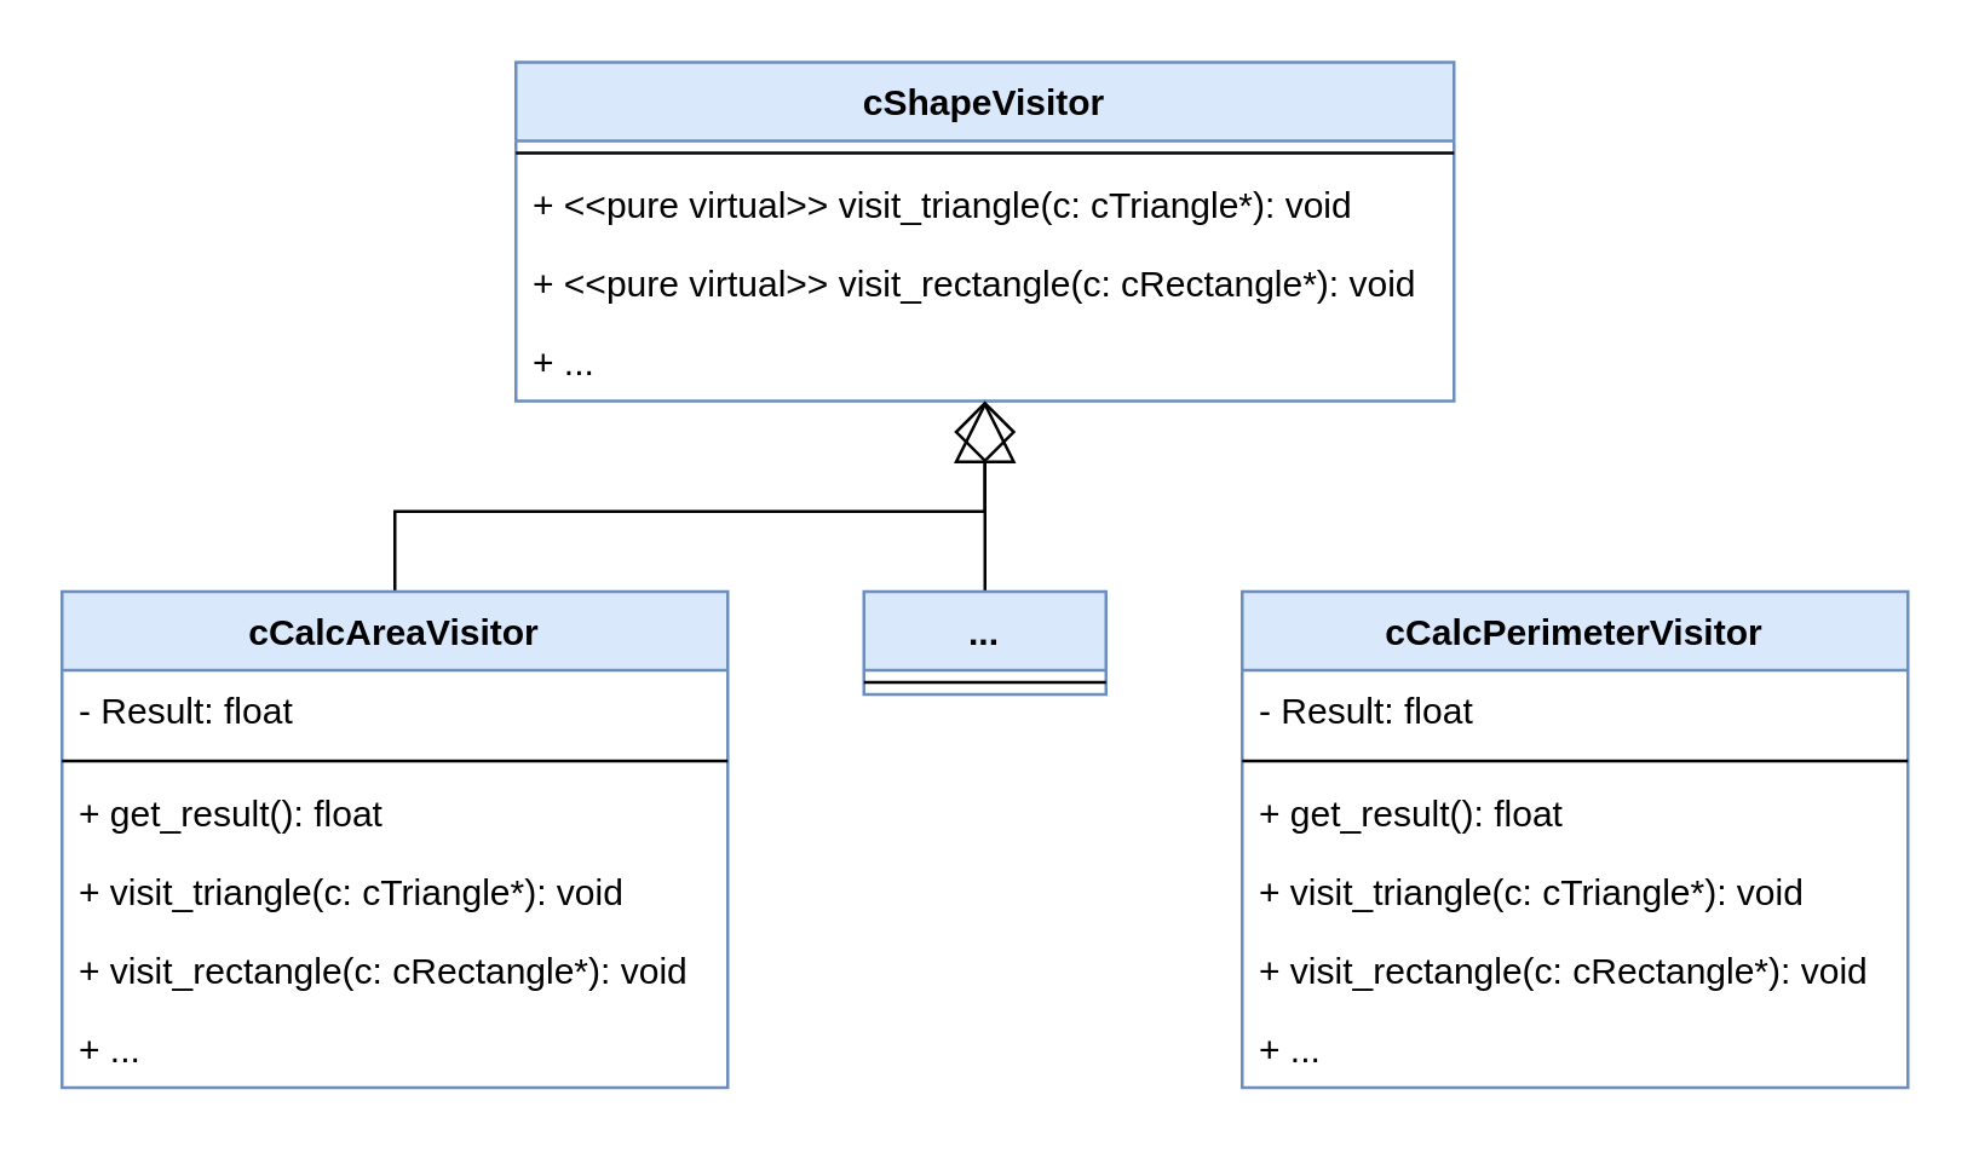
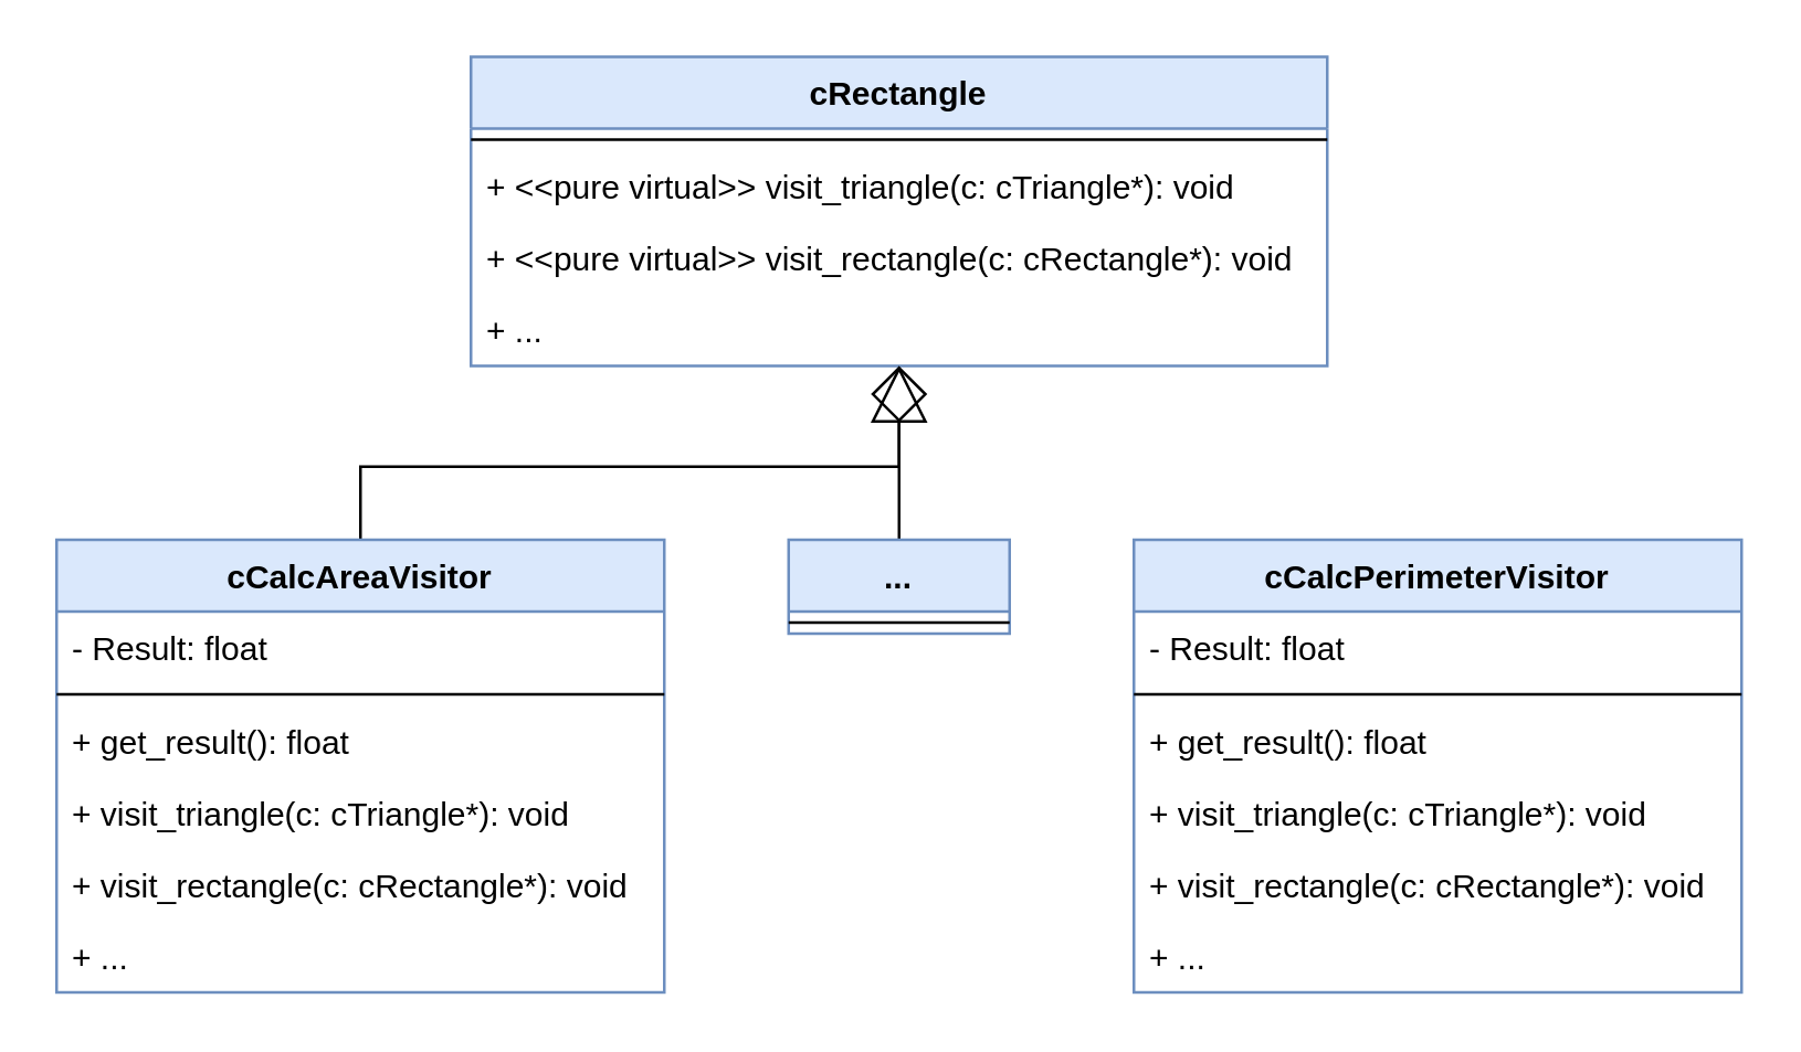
  <mxCell id="0" />
  <mxCell id="1" parent="0" />
- <mxCell id="2" value="cShapeVisitor" style="swimlane;fontStyle=1;align=center;verticalAlign=top;childLayout=stackLayout;horizontal=1;startSize=26;horizontalStack=0;resizeParent=1;resizeParentMax=0;resizeLast=0;collapsible=1;marginBottom=0;fillColor=#dae8fc;strokeColor=#6c8ebf;" parent="1" vertex="1"><mxGeometry x="170" y="20" width="310" height="112" as="geometry" /></mxCell>
+ <mxCell id="2" value="cRectangle" style="swimlane;fontStyle=1;align=center;verticalAlign=top;childLayout=stackLayout;horizontal=1;startSize=26;horizontalStack=0;resizeParent=1;resizeParentMax=0;resizeLast=0;collapsible=1;marginBottom=0;fillColor=#dae8fc;strokeColor=#6c8ebf;" parent="1" vertex="1"><mxGeometry x="170" y="20" width="310" height="112" as="geometry" /></mxCell>
  <mxCell id="3" value="" style="line;strokeWidth=1;fillColor=none;align=left;verticalAlign=middle;spacingTop=-1;spacingLeft=3;spacingRight=3;rotatable=0;labelPosition=right;points=[];portConstraint=eastwest;" parent="2" vertex="1"><mxGeometry y="26" width="310" height="8" as="geometry" /></mxCell>
  <mxCell id="4" value="+ &lt;&lt;pure virtual&gt;&gt; visit_triangle(c: cTriangle*): void" style="text;strokeColor=none;fillColor=none;align=left;verticalAlign=top;spacingLeft=4;spacingRight=4;overflow=hidden;rotatable=0;points=[[0,0.5],[1,0.5]];portConstraint=eastwest;fontSize=12;" parent="2" vertex="1"><mxGeometry y="34" width="310" height="26" as="geometry" /></mxCell>
  <mxCell id="5" value="+ &lt;&lt;pure virtual&gt;&gt; visit_rectangle(c: cRectangle*): void" style="text;strokeColor=none;fillColor=none;align=left;verticalAlign=top;spacingLeft=4;spacingRight=4;overflow=hidden;rotatable=0;points=[[0,0.5],[1,0.5]];portConstraint=eastwest;fontSize=12;" parent="2" vertex="1"><mxGeometry y="60" width="310" height="26" as="geometry" /></mxCell>
  <mxCell id="6" value="+ ..." style="text;strokeColor=none;fillColor=none;align=left;verticalAlign=top;spacingLeft=4;spacingRight=4;overflow=hidden;rotatable=0;points=[[0,0.5],[1,0.5]];portConstraint=eastwest;fontSize=12;" parent="2" vertex="1"><mxGeometry y="86" width="310" height="26" as="geometry" /></mxCell>
  <mxCell id="7" style="edgeStyle=orthogonalEdgeStyle;rounded=0;orthogonalLoop=1;jettySize=auto;html=1;endSize=18;endArrow=diamond;endFill=0;" parent="1" source="8" target="2" edge="1"><mxGeometry relative="1" as="geometry" /></mxCell>
  <mxCell id="8" value="cCalcAreaVisitor" style="swimlane;fontStyle=1;align=center;verticalAlign=top;childLayout=stackLayout;horizontal=1;startSize=26;horizontalStack=0;resizeParent=1;resizeParentMax=0;resizeLast=0;collapsible=1;marginBottom=0;fillColor=#dae8fc;strokeColor=#6c8ebf;" parent="1" vertex="1"><mxGeometry x="20" y="195" width="220" height="164" as="geometry" /></mxCell>
  <mxCell id="9" value="- Result: float" style="text;strokeColor=none;fillColor=none;align=left;verticalAlign=top;spacingLeft=4;spacingRight=4;overflow=hidden;rotatable=0;points=[[0,0.5],[1,0.5]];portConstraint=eastwest;" parent="8" vertex="1"><mxGeometry y="26" width="220" height="26" as="geometry" /></mxCell>
  <mxCell id="10" value="" style="line;strokeWidth=1;fillColor=none;align=left;verticalAlign=middle;spacingTop=-1;spacingLeft=3;spacingRight=3;rotatable=0;labelPosition=right;points=[];portConstraint=eastwest;" parent="8" vertex="1"><mxGeometry y="52" width="220" height="8" as="geometry" /></mxCell>
  <mxCell id="11" value="+ get_result(): float" style="text;strokeColor=none;fillColor=none;align=left;verticalAlign=top;spacingLeft=4;spacingRight=4;overflow=hidden;rotatable=0;points=[[0,0.5],[1,0.5]];portConstraint=eastwest;" vertex="1" parent="8"><mxGeometry y="60" width="220" height="26" as="geometry" /></mxCell>
  <mxCell id="12" value="+ visit_triangle(c: cTriangle*): void" style="text;strokeColor=none;fillColor=none;align=left;verticalAlign=top;spacingLeft=4;spacingRight=4;overflow=hidden;rotatable=0;points=[[0,0.5],[1,0.5]];portConstraint=eastwest;" parent="8" vertex="1"><mxGeometry y="86" width="220" height="26" as="geometry" /></mxCell>
  <mxCell id="13" value="+ visit_rectangle(c: cRectangle*): void" style="text;strokeColor=none;fillColor=none;align=left;verticalAlign=top;spacingLeft=4;spacingRight=4;overflow=hidden;rotatable=0;points=[[0,0.5],[1,0.5]];portConstraint=eastwest;" parent="8" vertex="1"><mxGeometry y="112" width="220" height="26" as="geometry" /></mxCell>
  <mxCell id="14" value="+ ..." style="text;strokeColor=none;fillColor=none;align=left;verticalAlign=top;spacingLeft=4;spacingRight=4;overflow=hidden;rotatable=0;points=[[0,0.5],[1,0.5]];portConstraint=eastwest;" parent="8" vertex="1"><mxGeometry y="138" width="220" height="26" as="geometry" /></mxCell>
  <mxCell id="15" value="cCalcPerimeterVisitor" style="swimlane;fontStyle=1;align=center;verticalAlign=top;childLayout=stackLayout;horizontal=1;startSize=26;horizontalStack=0;resizeParent=1;resizeParentMax=0;resizeLast=0;collapsible=1;marginBottom=0;fillColor=#dae8fc;strokeColor=#6c8ebf;" parent="1" vertex="1"><mxGeometry x="410" y="195" width="220" height="164" as="geometry" /></mxCell>
  <mxCell id="16" value="- Result: float" style="text;strokeColor=none;fillColor=none;align=left;verticalAlign=top;spacingLeft=4;spacingRight=4;overflow=hidden;rotatable=0;points=[[0,0.5],[1,0.5]];portConstraint=eastwest;" parent="15" vertex="1"><mxGeometry y="26" width="220" height="26" as="geometry" /></mxCell>
  <mxCell id="17" value="" style="line;strokeWidth=1;fillColor=none;align=left;verticalAlign=middle;spacingTop=-1;spacingLeft=3;spacingRight=3;rotatable=0;labelPosition=right;points=[];portConstraint=eastwest;" parent="15" vertex="1"><mxGeometry y="52" width="220" height="8" as="geometry" /></mxCell>
  <mxCell id="18" value="+ get_result(): float" style="text;strokeColor=none;fillColor=none;align=left;verticalAlign=top;spacingLeft=4;spacingRight=4;overflow=hidden;rotatable=0;points=[[0,0.5],[1,0.5]];portConstraint=eastwest;" vertex="1" parent="15"><mxGeometry y="60" width="220" height="26" as="geometry" /></mxCell>
  <mxCell id="19" value="+ visit_triangle(c: cTriangle*): void" style="text;strokeColor=none;fillColor=none;align=left;verticalAlign=top;spacingLeft=4;spacingRight=4;overflow=hidden;rotatable=0;points=[[0,0.5],[1,0.5]];portConstraint=eastwest;" parent="15" vertex="1"><mxGeometry y="86" width="220" height="26" as="geometry" /></mxCell>
  <mxCell id="20" value="+ visit_rectangle(c: cRectangle*): void" style="text;strokeColor=none;fillColor=none;align=left;verticalAlign=top;spacingLeft=4;spacingRight=4;overflow=hidden;rotatable=0;points=[[0,0.5],[1,0.5]];portConstraint=eastwest;" parent="15" vertex="1"><mxGeometry y="112" width="220" height="26" as="geometry" /></mxCell>
  <mxCell id="21" value="+ ..." style="text;strokeColor=none;fillColor=none;align=left;verticalAlign=top;spacingLeft=4;spacingRight=4;overflow=hidden;rotatable=0;points=[[0,0.5],[1,0.5]];portConstraint=eastwest;" parent="15" vertex="1"><mxGeometry y="138" width="220" height="26" as="geometry" /></mxCell>
  <mxCell id="22" style="edgeStyle=orthogonalEdgeStyle;rounded=0;orthogonalLoop=1;jettySize=auto;html=1;endArrow=block;endFill=0;endSize=18;" parent="1" source="23" target="2" edge="1"><mxGeometry relative="1" as="geometry" /></mxCell>
  <mxCell id="23" value="..." style="swimlane;fontStyle=1;align=center;verticalAlign=top;childLayout=stackLayout;horizontal=1;startSize=26;horizontalStack=0;resizeParent=1;resizeParentMax=0;resizeLast=0;collapsible=1;marginBottom=0;fillColor=#dae8fc;strokeColor=#6c8ebf;" parent="1" vertex="1"><mxGeometry x="285" y="195" width="80" height="34" as="geometry" /></mxCell>
  <mxCell id="24" value="" style="line;strokeWidth=1;fillColor=none;align=left;verticalAlign=middle;spacingTop=-1;spacingLeft=3;spacingRight=3;rotatable=0;labelPosition=right;points=[];portConstraint=eastwest;" parent="23" vertex="1"><mxGeometry y="26" width="80" height="8" as="geometry" /></mxCell>
